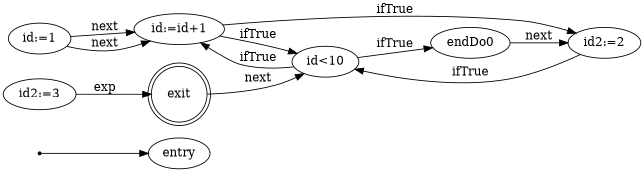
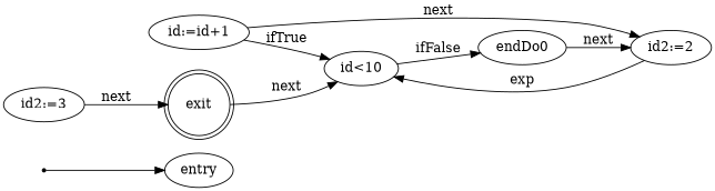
  digraph {
    rankdir=LR
    inic [shape=point]
    n2 [label=entry]
-   n3 [label="id:=1"]
    n4 [label="id:=id+1"]
    n5 [label="id<10"]
    n6 [label="id2:=2"]
    n7 [label=endDo0]
    n8 [label="id2:=3"]
    n9 [label=exit shape=doublecircle]
    inic -> n2
-   n3 -> n4 [label=next]
-   n3 -> n4 [label=next]
    n4 -> n5 [label=ifTrue]
-   n4 -> n6 [label=ifTrue]
-   n5 -> n4 [label=ifTrue]
-   n5 -> n7 [label=ifTrue]
-   n6 -> n5 [label=ifTrue]
+   n4 -> n6 [label=next]
+   n5 -> n7 [label=ifFalse]
+   n6 -> n5 [label=exp]
    n7 -> n6 [label=next]
-   n8 -> n9 [label=exp]
+   n8 -> n9 [label=next]
    n9 -> n5 [label=next]
  }
